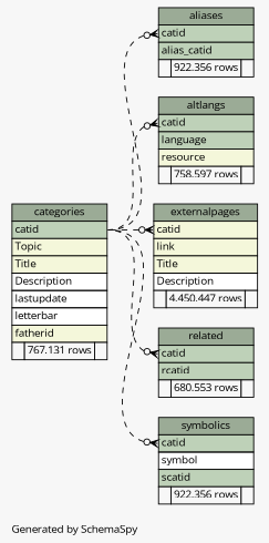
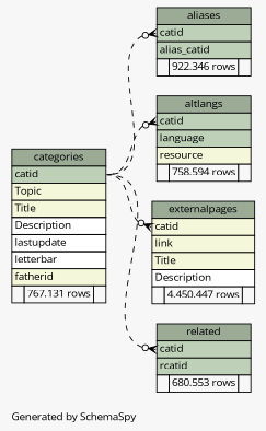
  digraph {
    bgcolor="#f7f7f7"
    fontname="Open Sans"
    fontsize=11
    label="\nGenerated by SchemaSpy"
    labeljust=l
    nodesep=0.18
    rankdir=RL
    ranksep=0.46
    node [fontname="Open Sans" fontsize=11 shape=plaintext]
    edge [arrowhead=none arrowsize=0.8 arrowtail=crowodot dir=back fontname="Open Sans" headport="catid:e" style=dashed tailport="catid:w"]
-   n1 [label=<     <TABLE BORDER="0" CELLBORDER="1" CELLSPACING="0" BGCOLOR="#ffffff">       <TR><TD COLSPAN="3" BGCOLOR="#9bab96" ALIGN="CENTER">aliases</TD></TR>       <TR><TD PORT="catid" COLSPAN="3" BGCOLOR="#bed1b8" ALIGN="LEFT">catid</TD></TR>       <TR><TD PORT="alias_catid" COLSPAN="3" BGCOLOR="#bed1b8" ALIGN="LEFT">alias_catid</TD></TR>       <TR><TD ALIGN="LEFT" BGCOLOR="#f7f7f7">  </TD><TD ALIGN="RIGHT" BGCOLOR="#f7f7f7">922.356 rows</TD><TD ALIGN="RIGHT" BGCOLOR="#f7f7f7">  </TD></TR>     </TABLE>>]
+   n1 [label=<     <TABLE BORDER="0" CELLBORDER="1" CELLSPACING="0" BGCOLOR="#ffffff">       <TR><TD COLSPAN="3" BGCOLOR="#9bab96" ALIGN="CENTER">aliases</TD></TR>       <TR><TD PORT="catid" COLSPAN="3" BGCOLOR="#bed1b8" ALIGN="LEFT">catid</TD></TR>       <TR><TD PORT="alias_catid" COLSPAN="3" BGCOLOR="#bed1b8" ALIGN="LEFT">alias_catid</TD></TR>       <TR><TD ALIGN="LEFT" BGCOLOR="#f7f7f7">  </TD><TD ALIGN="RIGHT" BGCOLOR="#f7f7f7">922.346 rows</TD><TD ALIGN="RIGHT" BGCOLOR="#f7f7f7">  </TD></TR>     </TABLE>>]
    n2 [label=<     <TABLE BORDER="0" CELLBORDER="1" CELLSPACING="0" BGCOLOR="#ffffff">       <TR><TD COLSPAN="3" BGCOLOR="#9bab96" ALIGN="CENTER">categories</TD></TR>       <TR><TD PORT="catid" COLSPAN="3" BGCOLOR="#bed1b8" ALIGN="LEFT">catid</TD></TR>       <TR><TD PORT="Topic" COLSPAN="3" BGCOLOR="#f4f7da" ALIGN="LEFT">Topic</TD></TR>       <TR><TD PORT="Title" COLSPAN="3" BGCOLOR="#f4f7da" ALIGN="LEFT">Title</TD></TR>       <TR><TD PORT="Description" COLSPAN="3" ALIGN="LEFT">Description</TD></TR>       <TR><TD PORT="lastupdate" COLSPAN="3" ALIGN="LEFT">lastupdate</TD></TR>       <TR><TD PORT="letterbar" COLSPAN="3" ALIGN="LEFT">letterbar</TD></TR>       <TR><TD PORT="fatherid" COLSPAN="3" BGCOLOR="#f4f7da" ALIGN="LEFT">fatherid</TD></TR>       <TR><TD ALIGN="LEFT" BGCOLOR="#f7f7f7">  </TD><TD ALIGN="RIGHT" BGCOLOR="#f7f7f7">767.131 rows</TD><TD ALIGN="RIGHT" BGCOLOR="#f7f7f7">  </TD></TR>     </TABLE>>]
-   n3 [label=<     <TABLE BORDER="0" CELLBORDER="1" CELLSPACING="0" BGCOLOR="#ffffff">       <TR><TD COLSPAN="3" BGCOLOR="#9bab96" ALIGN="CENTER">altlangs</TD></TR>       <TR><TD PORT="catid" COLSPAN="3" BGCOLOR="#bed1b8" ALIGN="LEFT">catid</TD></TR>       <TR><TD PORT="language" COLSPAN="3" BGCOLOR="#bed1b8" ALIGN="LEFT">language</TD></TR>       <TR><TD PORT="resource" COLSPAN="3" BGCOLOR="#f4f7da" ALIGN="LEFT">resource</TD></TR>       <TR><TD ALIGN="LEFT" BGCOLOR="#f7f7f7">  </TD><TD ALIGN="RIGHT" BGCOLOR="#f7f7f7">758.597 rows</TD><TD ALIGN="RIGHT" BGCOLOR="#f7f7f7">  </TD></TR>     </TABLE>>]
+   n3 [label=<     <TABLE BORDER="0" CELLBORDER="1" CELLSPACING="0" BGCOLOR="#ffffff">       <TR><TD COLSPAN="3" BGCOLOR="#9bab96" ALIGN="CENTER">altlangs</TD></TR>       <TR><TD PORT="catid" COLSPAN="3" BGCOLOR="#bed1b8" ALIGN="LEFT">catid</TD></TR>       <TR><TD PORT="language" COLSPAN="3" BGCOLOR="#bed1b8" ALIGN="LEFT">language</TD></TR>       <TR><TD PORT="resource" COLSPAN="3" BGCOLOR="#f4f7da" ALIGN="LEFT">resource</TD></TR>       <TR><TD ALIGN="LEFT" BGCOLOR="#f7f7f7">  </TD><TD ALIGN="RIGHT" BGCOLOR="#f7f7f7">758.594 rows</TD><TD ALIGN="RIGHT" BGCOLOR="#f7f7f7">  </TD></TR>     </TABLE>>]
    n4 [label=<     <TABLE BORDER="0" CELLBORDER="1" CELLSPACING="0" BGCOLOR="#ffffff">       <TR><TD COLSPAN="3" BGCOLOR="#9bab96" ALIGN="CENTER">externalpages</TD></TR>       <TR><TD PORT="catid" COLSPAN="3" BGCOLOR="#f4f7da" ALIGN="LEFT">catid</TD></TR>       <TR><TD PORT="link" COLSPAN="3" BGCOLOR="#f4f7da" ALIGN="LEFT">link</TD></TR>       <TR><TD PORT="Title" COLSPAN="3" BGCOLOR="#f4f7da" ALIGN="LEFT">Title</TD></TR>       <TR><TD PORT="Description" COLSPAN="3" ALIGN="LEFT">Description</TD></TR>       <TR><TD ALIGN="LEFT" BGCOLOR="#f7f7f7">  </TD><TD ALIGN="RIGHT" BGCOLOR="#f7f7f7">4.450.447 rows</TD><TD ALIGN="RIGHT" BGCOLOR="#f7f7f7">  </TD></TR>     </TABLE>>]
    n5 [label=<     <TABLE BORDER="0" CELLBORDER="1" CELLSPACING="0" BGCOLOR="#ffffff">       <TR><TD COLSPAN="3" BGCOLOR="#9bab96" ALIGN="CENTER">related</TD></TR>       <TR><TD PORT="catid" COLSPAN="3" BGCOLOR="#bed1b8" ALIGN="LEFT">catid</TD></TR>       <TR><TD PORT="rcatid" COLSPAN="3" BGCOLOR="#bed1b8" ALIGN="LEFT">rcatid</TD></TR>       <TR><TD ALIGN="LEFT" BGCOLOR="#f7f7f7">  </TD><TD ALIGN="RIGHT" BGCOLOR="#f7f7f7">680.553 rows</TD><TD ALIGN="RIGHT" BGCOLOR="#f7f7f7">  </TD></TR>     </TABLE>>]
-   n6 [label=<     <TABLE BORDER="0" CELLBORDER="1" CELLSPACING="0" BGCOLOR="#ffffff">       <TR><TD COLSPAN="3" BGCOLOR="#9bab96" ALIGN="CENTER">symbolics</TD></TR>       <TR><TD PORT="catid" COLSPAN="3" BGCOLOR="#bed1b8" ALIGN="LEFT">catid</TD></TR>       <TR><TD PORT="symbol" COLSPAN="3" ALIGN="LEFT">symbol</TD></TR>       <TR><TD PORT="scatid" COLSPAN="3" BGCOLOR="#bed1b8" ALIGN="LEFT">scatid</TD></TR>       <TR><TD ALIGN="LEFT" BGCOLOR="#f7f7f7">  </TD><TD ALIGN="RIGHT" BGCOLOR="#f7f7f7">922.356 rows</TD><TD ALIGN="RIGHT" BGCOLOR="#f7f7f7">  </TD></TR>     </TABLE>>]
    n1 -> n2
    n3 -> n2
    n4 -> n2
    n5 -> n2
-   n6 -> n2
  }
